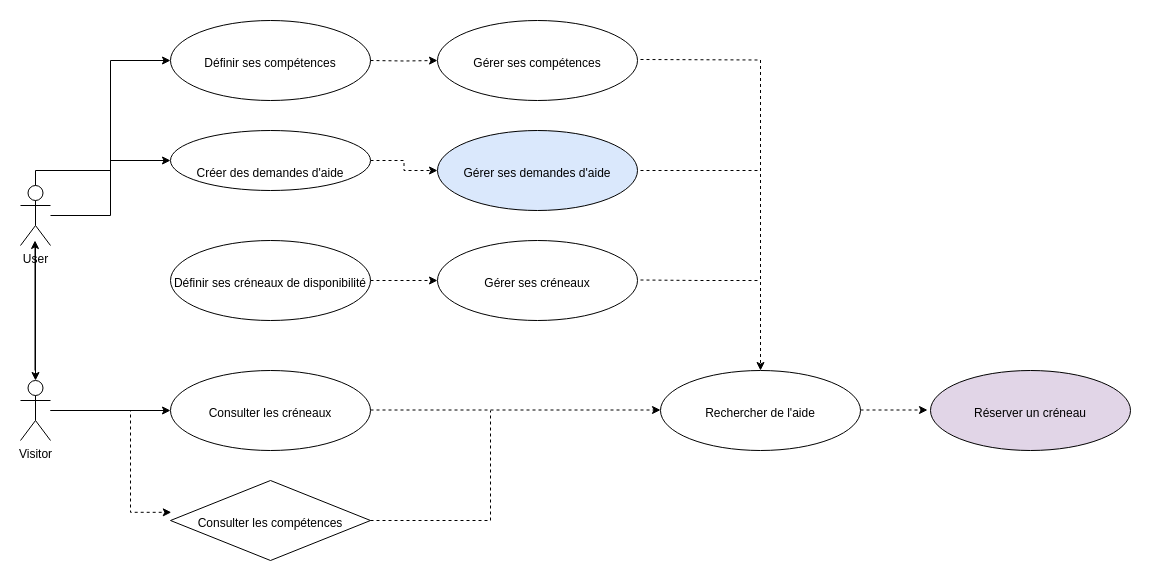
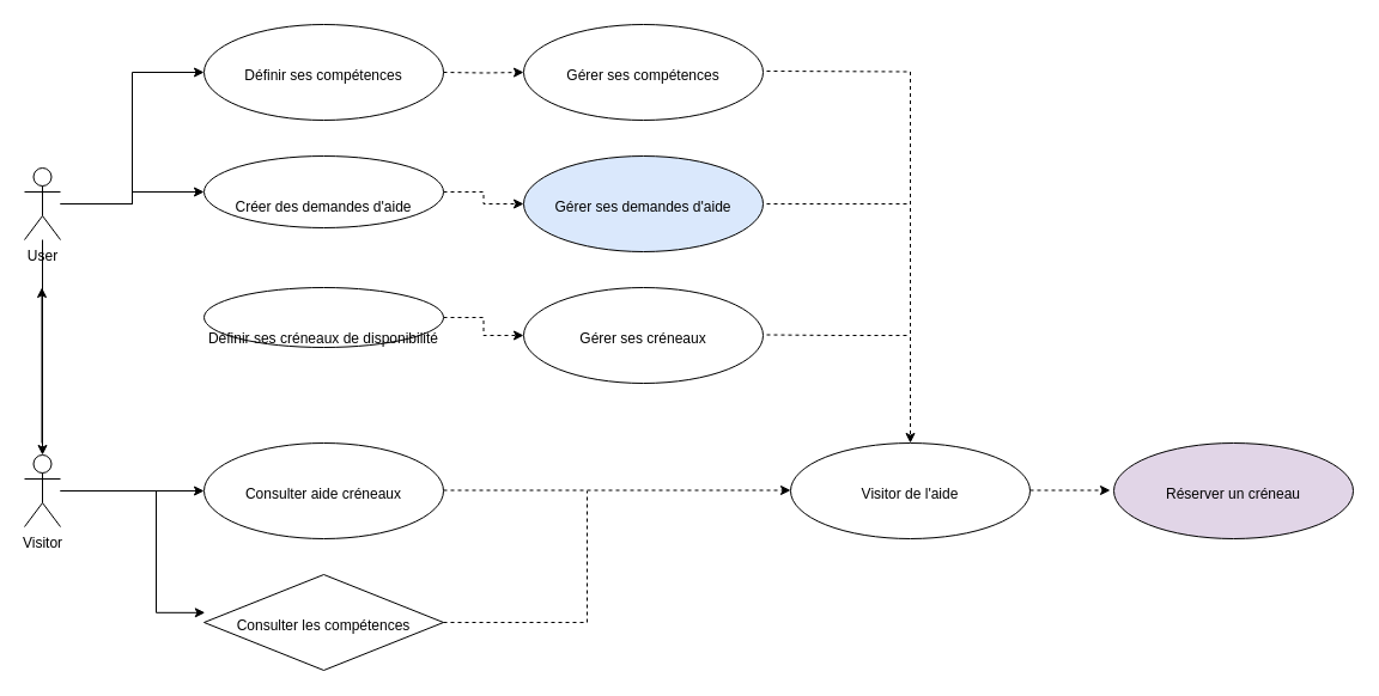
  <mxCell id="0" />
  <mxCell id="1" parent="0" />
- <mxCell id="2" value="User&lt;div&gt;&lt;br&gt;&lt;/div&gt;" style="shape=umlActor;verticalLabelPosition=bottom;verticalAlign=top;html=1;outlineConnect=0;" vertex="1" parent="1"><mxGeometry x="20" y="185" width="30" height="60" as="geometry" /></mxCell>
+ <mxCell id="2" value="User&lt;div&gt;&lt;br&gt;&lt;/div&gt;" style="shape=umlActor;verticalLabelPosition=bottom;verticalAlign=top;html=1;outlineConnect=0;" vertex="1" parent="1"><mxGeometry x="20" y="140" width="30" height="60" as="geometry" /></mxCell>
  <mxCell id="3" value="Visitor&lt;div&gt;&lt;br&gt;&lt;/div&gt;" style="shape=umlActor;verticalLabelPosition=bottom;verticalAlign=top;html=1;outlineConnect=0;" vertex="1" parent="1"><mxGeometry x="20" y="380" width="30" height="60" as="geometry" /></mxCell>
  <mxCell id="4" value="" style="edgeStyle=orthogonalEdgeStyle;rounded=0;orthogonalLoop=1;jettySize=auto;html=1;dashed=1;" edge="1" parent="1" source="5" target="7"><mxGeometry relative="1" as="geometry" /></mxCell>
  <mxCell id="5" value="&lt;div&gt;&lt;br&gt;&lt;/div&gt;&lt;div&gt;&lt;br&gt;&lt;/div&gt;Créer des demandes d'aide" style="ellipse;whiteSpace=wrap;html=1;verticalAlign=top;" vertex="1" parent="1"><mxGeometry x="170" y="130" width="200" height="60" as="geometry" /></mxCell>
  <mxCell id="6" value="" style="endArrow=classic;html=1;rounded=0;" edge="1" parent="1"><mxGeometry width="50" height="50" relative="1" as="geometry"><mxPoint x="34.5" y="370" as="sourcePoint" /><mxPoint x="34.5" y="240" as="targetPoint" /></mxGeometry></mxCell>
  <mxCell id="7" value="&lt;div&gt;&lt;br&gt;&lt;/div&gt;&lt;div&gt;&lt;br&gt;&lt;/div&gt;&lt;div&gt;Gérer ses demandes d'aide&lt;/div&gt;" style="ellipse;whiteSpace=wrap;html=1;verticalAlign=top;fillColor=#dae8fc;" vertex="1" parent="1"><mxGeometry x="437" y="130" width="200" height="80" as="geometry" /></mxCell>
  <mxCell id="8" value="" style="edgeStyle=orthogonalEdgeStyle;rounded=0;orthogonalLoop=1;jettySize=auto;html=1;entryX=0;entryY=0.5;entryDx=0;entryDy=0;" edge="1" parent="1" source="2" target="5"><mxGeometry relative="1" as="geometry"><mxPoint x="80" y="179.5" as="sourcePoint" /><mxPoint x="147" y="179.5" as="targetPoint" /></mxGeometry></mxCell>
  <mxCell id="9" value="" style="edgeStyle=orthogonalEdgeStyle;rounded=0;orthogonalLoop=1;jettySize=auto;html=1;dashed=1;" edge="1" parent="1" source="10" target="11"><mxGeometry relative="1" as="geometry" /></mxCell>
- <mxCell id="10" value="&lt;div&gt;&lt;br&gt;&lt;/div&gt;&lt;div&gt;&lt;br&gt;&lt;/div&gt;Définir ses créneaux de disponibilité" style="ellipse;whiteSpace=wrap;html=1;verticalAlign=top;" vertex="1" parent="1"><mxGeometry x="170" y="240" width="200" height="80" as="geometry" /></mxCell>
+ <mxCell id="10" value="&lt;div&gt;&lt;br&gt;&lt;/div&gt;&lt;div&gt;&lt;br&gt;&lt;/div&gt;Définir ses créneaux de disponibilité" style="ellipse;whiteSpace=wrap;html=1;verticalAlign=top;" vertex="1" parent="1"><mxGeometry x="170" y="240" width="200" height="50" as="geometry" /></mxCell>
  <mxCell id="11" value="&lt;div&gt;&lt;br&gt;&lt;/div&gt;&lt;div&gt;&lt;br&gt;&lt;/div&gt;&lt;div&gt;Gérer ses créneaux&lt;/div&gt;" style="ellipse;whiteSpace=wrap;html=1;verticalAlign=top;" vertex="1" parent="1"><mxGeometry x="437" y="240" width="200" height="80" as="geometry" /></mxCell>
  <mxCell id="12" value="" style="edgeStyle=orthogonalEdgeStyle;rounded=0;orthogonalLoop=1;jettySize=auto;html=1;" edge="1" parent="1" target="3" source="2"><mxGeometry relative="1" as="geometry"><mxPoint x="90" y="180" as="sourcePoint" /><mxPoint x="147" y="289.5" as="targetPoint" /></mxGeometry></mxCell>
- <mxCell id="13" value="&lt;div&gt;&lt;br&gt;&lt;/div&gt;&lt;div&gt;&lt;br&gt;&lt;/div&gt;Consulter les créneaux&lt;div&gt;&lt;/div&gt;" style="ellipse;whiteSpace=wrap;html=1;verticalAlign=top;" vertex="1" parent="1"><mxGeometry x="170" y="370" width="200" height="80" as="geometry" /></mxCell>
+ <mxCell id="13" value="&lt;div&gt;&lt;br&gt;&lt;/div&gt;&lt;div&gt;&lt;br&gt;&lt;/div&gt;Consulter aide créneaux&lt;div&gt;&lt;/div&gt;" style="ellipse;whiteSpace=wrap;html=1;verticalAlign=top;" vertex="1" parent="1"><mxGeometry x="170" y="370" width="200" height="80" as="geometry" /></mxCell>
  <mxCell id="14" value="&lt;div&gt;&lt;br&gt;&lt;/div&gt;&lt;div&gt;&lt;br&gt;&lt;/div&gt;&lt;div&gt;Réserver un créneau&lt;/div&gt;" style="ellipse;whiteSpace=wrap;html=1;verticalAlign=top;fillColor=#e1d5e7;" vertex="1" parent="1"><mxGeometry x="930" y="370" width="200" height="80" as="geometry" /></mxCell>
  <mxCell id="15" value="" style="edgeStyle=orthogonalEdgeStyle;rounded=0;orthogonalLoop=1;jettySize=auto;html=1;entryX=0;entryY=0.5;entryDx=0;entryDy=0;" edge="1" parent="1" target="13" source="3"><mxGeometry relative="1" as="geometry"><mxPoint x="80" y="419.5" as="sourcePoint" /><mxPoint x="147" y="419.5" as="targetPoint" /></mxGeometry></mxCell>
  <mxCell id="16" value="&lt;div&gt;&lt;br&gt;&lt;/div&gt;&lt;div&gt;&lt;br&gt;&lt;/div&gt;Consulter les compétences&lt;div&gt;&lt;/div&gt;" style="rhombus;whiteSpace=wrap;html=1;verticalAlign=top;" vertex="1" parent="1"><mxGeometry x="170" y="480" width="200" height="80" as="geometry" /></mxCell>
- <mxCell id="17" value="" style="edgeStyle=orthogonalEdgeStyle;rounded=0;orthogonalLoop=1;jettySize=auto;html=1;entryX=0.004;entryY=0.398;entryDx=0;entryDy=0;entryPerimeter=0;dashed=1;" edge="1" parent="1" source="3" target="16"><mxGeometry relative="1" as="geometry"><mxPoint x="70" y="542" as="sourcePoint" /><mxPoint x="130" y="550" as="targetPoint" /><Array as="points"><mxPoint x="130" y="410" /><mxPoint x="130" y="512" /></Array></mxGeometry></mxCell>
+ <mxCell id="17" value="" style="edgeStyle=orthogonalEdgeStyle;rounded=0;orthogonalLoop=1;jettySize=auto;html=1;entryX=0.004;entryY=0.398;entryDx=0;entryDy=0;entryPerimeter=0;" edge="1" parent="1" source="3" target="16"><mxGeometry relative="1" as="geometry"><mxPoint x="70" y="542" as="sourcePoint" /><mxPoint x="130" y="550" as="targetPoint" /><Array as="points"><mxPoint x="130" y="410" /><mxPoint x="130" y="512" /></Array></mxGeometry></mxCell>
  <mxCell id="18" value="&lt;div&gt;&lt;br&gt;&lt;/div&gt;&lt;div&gt;&lt;br&gt;&lt;/div&gt;Définir ses compétences&lt;div&gt;&lt;/div&gt;" style="ellipse;whiteSpace=wrap;html=1;verticalAlign=top;" vertex="1" parent="1"><mxGeometry x="170" y="20" width="200" height="80" as="geometry" /></mxCell>
  <mxCell id="19" value="" style="edgeStyle=orthogonalEdgeStyle;rounded=0;orthogonalLoop=1;jettySize=auto;html=1;" edge="1" parent="1" source="2" target="18"><mxGeometry relative="1" as="geometry"><mxPoint x="30" y="59" as="sourcePoint" /><mxPoint x="150" y="59" as="targetPoint" /><Array as="points"><mxPoint x="110" y="170" /><mxPoint x="110" y="60" /></Array></mxGeometry></mxCell>
  <mxCell id="20" value="" style="edgeStyle=orthogonalEdgeStyle;rounded=0;orthogonalLoop=1;jettySize=auto;html=1;dashed=1;" edge="1" parent="1" target="21"><mxGeometry relative="1" as="geometry"><mxPoint x="370" as="sourcePoint" y="60" /></mxGeometry></mxCell>
  <mxCell id="21" value="&lt;div&gt;&lt;br&gt;&lt;/div&gt;&lt;div&gt;&lt;br&gt;&lt;/div&gt;&lt;div&gt;Gérer ses compétences&lt;/div&gt;" style="ellipse;whiteSpace=wrap;html=1;verticalAlign=top;" vertex="1" parent="1"><mxGeometry x="437" y="20" width="200" height="80" as="geometry" /></mxCell>
  <mxCell id="22" value="" style="edgeStyle=orthogonalEdgeStyle;rounded=0;orthogonalLoop=1;jettySize=auto;html=1;dashed=1;endArrow=none;endFill=0;" edge="1" parent="1"><mxGeometry relative="1" as="geometry"><mxPoint x="640" y="170" as="sourcePoint" /><mxPoint x="760" y="170" as="targetPoint" /></mxGeometry></mxCell>
- <mxCell id="23" value="&lt;div&gt;&lt;br&gt;&lt;/div&gt;&lt;div&gt;&lt;br&gt;&lt;/div&gt;&lt;div&gt;Rechercher de l'aide&lt;/div&gt;&lt;div&gt;&lt;br&gt;&lt;/div&gt;" style="ellipse;whiteSpace=wrap;html=1;verticalAlign=top;" vertex="1" parent="1"><mxGeometry x="660" y="370" width="200" height="80" as="geometry" /></mxCell>
+ <mxCell id="23" value="&lt;div&gt;&lt;br&gt;&lt;/div&gt;&lt;div&gt;&lt;br&gt;&lt;/div&gt;&lt;div&gt;Visitor de l'aide&lt;/div&gt;&lt;div&gt;&lt;br&gt;&lt;/div&gt;" style="ellipse;whiteSpace=wrap;html=1;verticalAlign=top;" vertex="1" parent="1"><mxGeometry x="660" y="370" width="200" height="80" as="geometry" /></mxCell>
  <mxCell id="24" value="" style="edgeStyle=orthogonalEdgeStyle;rounded=0;orthogonalLoop=1;jettySize=auto;html=1;dashed=1;" edge="1" parent="1"><mxGeometry relative="1" as="geometry"><mxPoint x="860" y="409.5" as="sourcePoint" /><mxPoint x="927" y="409.5" as="targetPoint" /></mxGeometry></mxCell>
  <mxCell id="25" value="" style="edgeStyle=orthogonalEdgeStyle;rounded=0;orthogonalLoop=1;jettySize=auto;html=1;dashed=1;" edge="1" parent="1" target="23"><mxGeometry relative="1" as="geometry"><mxPoint x="370" y="409.5" as="sourcePoint" /><mxPoint x="437" y="409.5" as="targetPoint" /></mxGeometry></mxCell>
  <mxCell id="26" value="" style="edgeStyle=orthogonalEdgeStyle;rounded=0;orthogonalLoop=1;jettySize=auto;html=1;dashed=1;exitX=1;exitY=0.5;exitDx=0;exitDy=0;endArrow=none;endFill=0;" edge="1" parent="1" source="16"><mxGeometry relative="1" as="geometry"><mxPoint x="384" y="519.5" as="sourcePoint" /><mxPoint x="490" y="410" as="targetPoint" /><Array as="points"><mxPoint x="490" y="520" /><mxPoint x="490" y="410" /></Array></mxGeometry></mxCell>
  <mxCell id="27" value="" style="edgeStyle=orthogonalEdgeStyle;rounded=0;orthogonalLoop=1;jettySize=auto;html=1;dashed=1;" edge="1" parent="1" target="23"><mxGeometry relative="1" as="geometry"><mxPoint x="640" y="59" as="sourcePoint" /><mxPoint x="707" y="59" as="targetPoint" /></mxGeometry></mxCell>
  <mxCell id="28" value="" style="edgeStyle=orthogonalEdgeStyle;rounded=0;orthogonalLoop=1;jettySize=auto;html=1;dashed=1;endArrow=none;endFill=0;" edge="1" parent="1"><mxGeometry relative="1" as="geometry"><mxPoint x="640" y="279.5" as="sourcePoint" /><mxPoint x="760" y="280" as="targetPoint" /></mxGeometry></mxCell>
